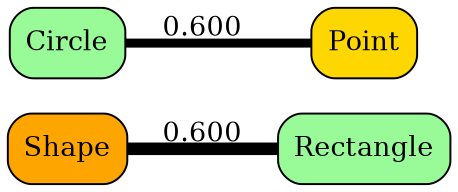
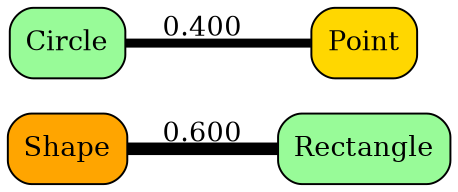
  graph {
    rankdir=LR
    node [fillcolor=palegreen shape=box style="rounded,filled"]
    Shape [fillcolor=orange]
    Rectangle
    Point [fillcolor=gold]
    Circle
    Shape -- Rectangle [label=0.600 penwidth=6.40]
-   Circle -- Point [label=0.600 penwidth=4.60]
+   Circle -- Point [label=0.400 penwidth=4.60]
  }
